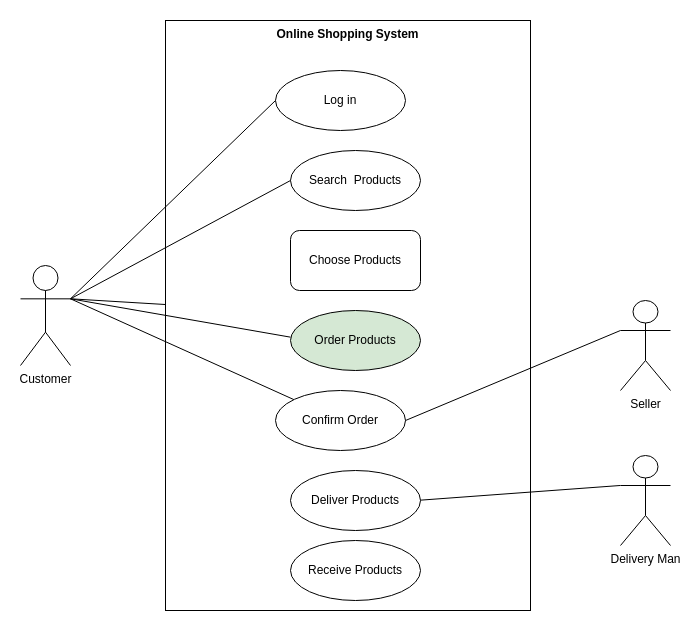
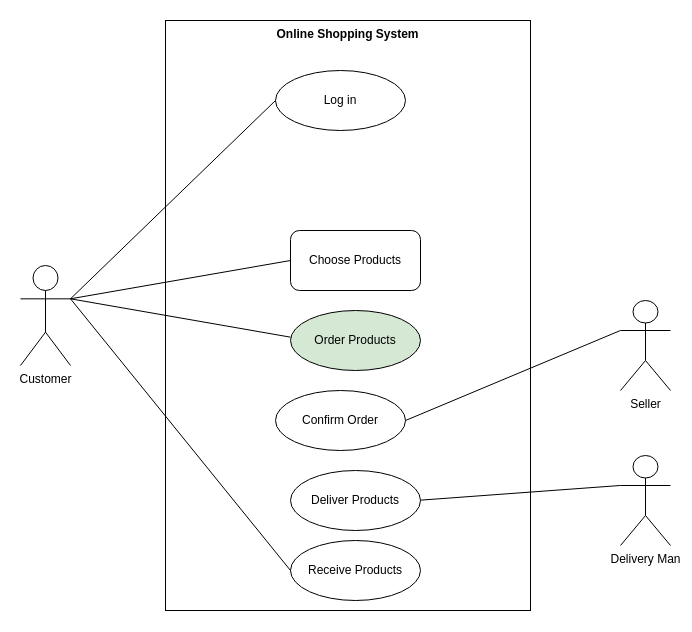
  <mxCell id="0" />
  <mxCell id="1" parent="0" />
  <mxCell id="2" value="Online Shopping System" style="shape=rect;html=1;verticalAlign=top;fontStyle=1;whiteSpace=wrap;align=center;" vertex="1" parent="1"><mxGeometry x="165" y="20" width="365" height="590" as="geometry" /></mxCell>
  <mxCell id="3" value="Log in" style="ellipse;whiteSpace=wrap;html=1;" vertex="1" parent="1"><mxGeometry x="275" y="70" width="130" height="60" as="geometry" /></mxCell>
  <mxCell id="4" value="Confirm Order" style="ellipse;whiteSpace=wrap;html=1;" vertex="1" parent="1"><mxGeometry x="275" y="390" width="130" height="60" as="geometry" /></mxCell>
- <mxCell id="5" value="Search&amp;nbsp; Products" style="ellipse;whiteSpace=wrap;html=1;" vertex="1" parent="1"><mxGeometry x="290" y="150" width="130" height="60" as="geometry" /></mxCell>
  <mxCell id="6" value="Order Products" style="ellipse;whiteSpace=wrap;html=1;fillColor=#d5e8d4;" vertex="1" parent="1"><mxGeometry x="290" y="310" width="130" height="60" as="geometry" /></mxCell>
  <mxCell id="7" value="Receive Products" style="ellipse;whiteSpace=wrap;html=1;" vertex="1" parent="1"><mxGeometry x="290" y="540" width="130" height="60" as="geometry" /></mxCell>
  <mxCell id="8" value="Choose Products" style="whiteSpace=wrap;html=1;rounded=1;" vertex="1" parent="1"><mxGeometry x="290" y="230" width="130" height="60" as="geometry" /></mxCell>
  <mxCell id="9" value="Deliver Products" style="ellipse;whiteSpace=wrap;html=1;" vertex="1" parent="1"><mxGeometry x="290" y="470" width="130" height="60" as="geometry" /></mxCell>
  <mxCell id="10" value="Customer" style="shape=umlActor;html=1;verticalLabelPosition=bottom;verticalAlign=top;align=center;" vertex="1" parent="1"><mxGeometry x="20" y="265" width="50" height="100" as="geometry" /></mxCell>
- <mxCell id="11" value="" style="edgeStyle=none;html=1;endArrow=none;verticalAlign=bottom;exitX=1;exitY=0.333;exitDx=0;exitDy=0;exitPerimeter=0;" edge="1" parent="1" source="10" target="4"><mxGeometry width="160" relative="1" as="geometry"><mxPoint x="60" y="200" as="sourcePoint" /><mxPoint x="220" y="200" as="targetPoint" /></mxGeometry></mxCell>
+ <mxCell id="11" value="" style="edgeStyle=none;html=1;endArrow=none;verticalAlign=bottom;entryX=0;entryY=0.5;entryDx=0;entryDy=0;exitX=1;exitY=0.333;exitDx=0;exitDy=0;exitPerimeter=0;" edge="1" parent="1" source="10" target="8"><mxGeometry width="160" relative="1" as="geometry"><mxPoint x="60" y="200" as="sourcePoint" /><mxPoint x="220" y="200" as="targetPoint" /></mxGeometry></mxCell>
  <mxCell id="12" value="" style="edgeStyle=none;html=1;endArrow=none;verticalAlign=bottom;entryX=0;entryY=0.5;entryDx=0;entryDy=0;exitX=1;exitY=0.333;exitDx=0;exitDy=0;exitPerimeter=0;" edge="1" parent="1" source="10"><mxGeometry width="160" relative="1" as="geometry"><mxPoint x="60" y="190" as="sourcePoint" /><mxPoint x="290" y="336.67" as="targetPoint" /></mxGeometry></mxCell>
- <mxCell id="13" value="" style="edgeStyle=none;html=1;endArrow=none;verticalAlign=bottom;entryX=0;entryY=0.5;entryDx=0;entryDy=0;exitX=1;exitY=0.333;exitDx=0;exitDy=0;exitPerimeter=0;" edge="1" parent="1" source="10" target="5"><mxGeometry width="160" relative="1" as="geometry"><mxPoint x="60" y="110.003" as="sourcePoint" /><mxPoint x="290" y="176.67" as="targetPoint" /></mxGeometry></mxCell>
- <mxCell id="14" value="" style="edgeStyle=none;html=1;endArrow=none;verticalAlign=bottom;exitX=1;exitY=0.333;exitDx=0;exitDy=0;exitPerimeter=0;" edge="1" parent="1" source="10" target="2"><mxGeometry width="160" relative="1" as="geometry"><mxPoint x="40" y="370.003" as="sourcePoint" /><mxPoint x="270" y="436.67" as="targetPoint" /></mxGeometry></mxCell>
+ <mxCell id="14" value="" style="edgeStyle=none;html=1;endArrow=none;verticalAlign=bottom;entryX=0;entryY=0.5;entryDx=0;entryDy=0;exitX=1;exitY=0.333;exitDx=0;exitDy=0;exitPerimeter=0;" edge="1" parent="1" source="10" target="7"><mxGeometry width="160" relative="1" as="geometry"><mxPoint x="40" y="370.003" as="sourcePoint" /><mxPoint x="270" y="436.67" as="targetPoint" /></mxGeometry></mxCell>
  <mxCell id="15" value="" style="edgeStyle=none;html=1;endArrow=none;verticalAlign=bottom;entryX=0;entryY=0.5;entryDx=0;entryDy=0;exitX=1;exitY=0.333;exitDx=0;exitDy=0;exitPerimeter=0;" edge="1" parent="1" source="10" target="3"><mxGeometry width="160" relative="1" as="geometry"><mxPoint x="40" y="93.333" as="sourcePoint" /><mxPoint x="270" y="160" as="targetPoint" /></mxGeometry></mxCell>
  <mxCell id="16" value="Seller" style="shape=umlActor;html=1;verticalLabelPosition=bottom;verticalAlign=top;align=center;" vertex="1" parent="1"><mxGeometry x="620" y="300" width="50" height="90" as="geometry" /></mxCell>
  <mxCell id="17" value="Delivery Man" style="shape=umlActor;html=1;verticalLabelPosition=bottom;verticalAlign=top;align=center;" vertex="1" parent="1"><mxGeometry x="620" y="455" width="50" height="90" as="geometry" /></mxCell>
  <mxCell id="18" value="" style="edgeStyle=none;html=1;endArrow=none;verticalAlign=bottom;exitX=1;exitY=0.5;exitDx=0;exitDy=0;entryX=0;entryY=0.333;entryDx=0;entryDy=0;entryPerimeter=0;" edge="1" parent="1" source="4" target="16"><mxGeometry width="160" relative="1" as="geometry"><mxPoint x="470" y="339.66" as="sourcePoint" /><mxPoint x="630" y="339.66" as="targetPoint" /></mxGeometry></mxCell>
  <mxCell id="19" value="" style="edgeStyle=none;html=1;endArrow=none;verticalAlign=bottom;entryX=0;entryY=0.333;entryDx=0;entryDy=0;entryPerimeter=0;" edge="1" parent="1" target="17"><mxGeometry width="160" relative="1" as="geometry"><mxPoint x="420" y="499.66" as="sourcePoint" /><mxPoint x="580" y="499.66" as="targetPoint" /></mxGeometry></mxCell>
